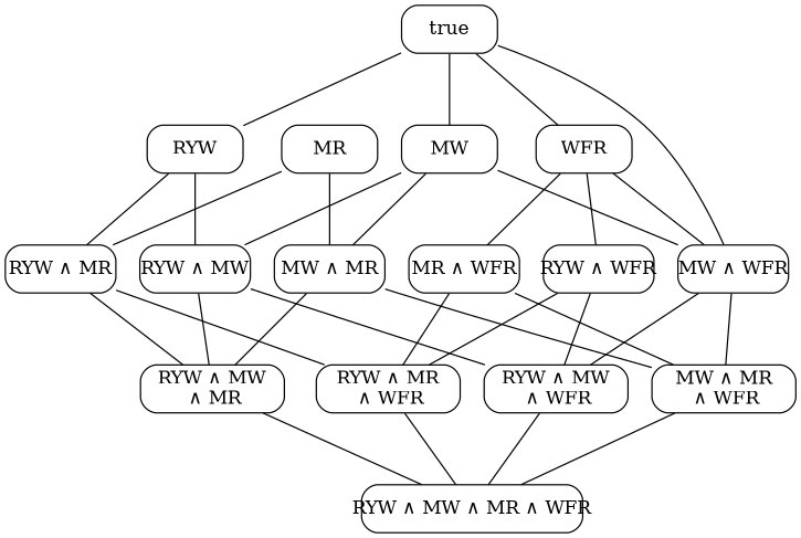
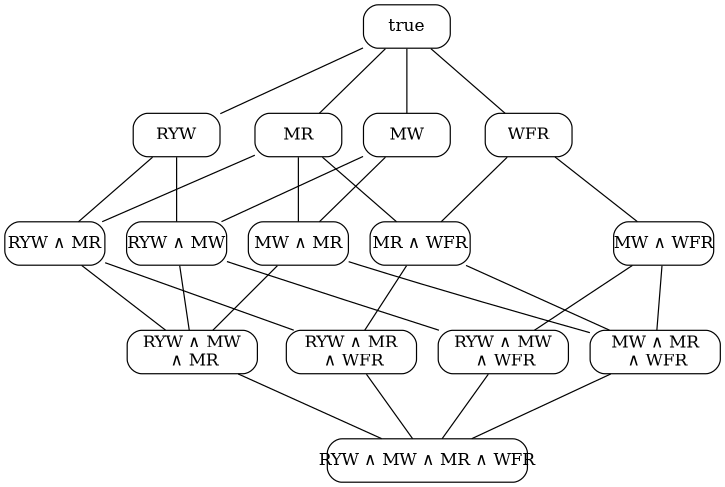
  graph {
    ranksep=0.75
    node [fixedsize=true shape=box style=rounded]
    n1 [label=true width=1]
    n2 [label=RYW width=1]
    n3 [label=MW width=1]
    n4 [label=MR width=1]
    n5 [label=WFR width=1]
    n6 [label="RYW &and; MW" width=1.15]
    n7 [label="RYW &and; MR" width=1.15]
-   n8 [label="RYW &and; WFR" width=1.15]
    n9 [label="MW &and; MR" width=1.15]
    n10 [label="MW &and; WFR" width=1.15]
    n11 [label="MR &and; WFR" width=1.15]
    n12 [label=<RYW &and; MW<br/> &and; MR> width=1.5]
    n13 [label=<RYW &and; MW<br/> &and; WFR> width=1.5]
    n14 [label=<RYW &and; MR<br/> &and; WFR> width=1.5]
    n15 [label=<MW &and; MR<br/> &and; WFR> width=1.5]
    n16 [label="RYW &and; MW &and; MR &and; WFR" width=2.3]
    subgraph sub_1 {
      rank=min
      n1
    }
    subgraph sub_2 {
      rank=same
      n2
      n3
      n4
      n5
    }
    subgraph sub_3 {
      rank=same
      n6
      n7
-     n8
      n9
      n10
      n11
    }
    subgraph sub_4 {
      rank=same
      n12
      n13
      n14
      n15
    }
    subgraph sub_5 {
      rank=max
      n16
    }
    n1 -- n2
    n1 -- n3
-   n1 -- n10
+   n1 -- n4
    n1 -- n5
    n2 -- n6
    n2 -- n7
    n3 -- n6
    n3 -- n9
-   n3 -- n10
    n4 -- n7
    n4 -- n9
-   n5 -- n8
+   n4 -- n11
    n5 -- n10
    n5 -- n11
    n6 -- n12
    n6 -- n13
    n7 -- n12
    n7 -- n14
-   n8 -- n13
-   n8 -- n14
    n9 -- n12
    n9 -- n15
    n10 -- n13
    n10 -- n15
    n11 -- n14
    n11 -- n15
    n12 -- n16
    n13 -- n16
    n14 -- n16
    n15 -- n16
  }
